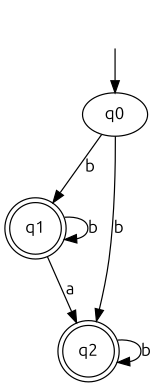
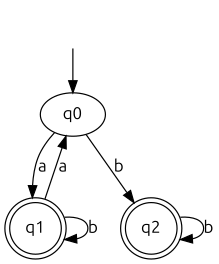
  digraph {
    fontname=Ubuntu
    node [fontname=Ubuntu shape=doublecircle]
    edge [fontname=Ubuntu weight=b]
    "" [shape=none]
    q0 [shape=""]
    q1
    q2
    "" -> q0 [weight=""]
-   q0 -> q1 [label=b weight=a]
+   q0 -> q1 [label=a weight=a]
    q0 -> q2 [label=b]
-   q1 -> q2 [label=a weight=a]
+   q1 -> q0 [label=a weight=a]
    q1 -> q1 [label=b]
    q2 -> q2 [label=b]
  }
